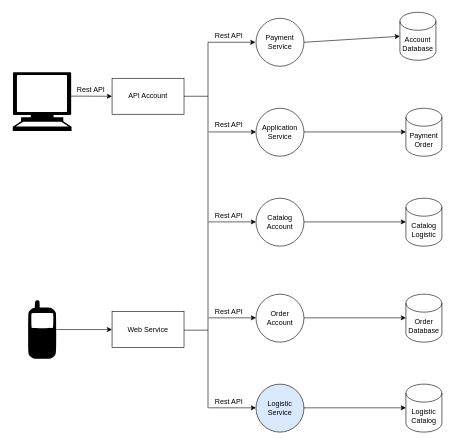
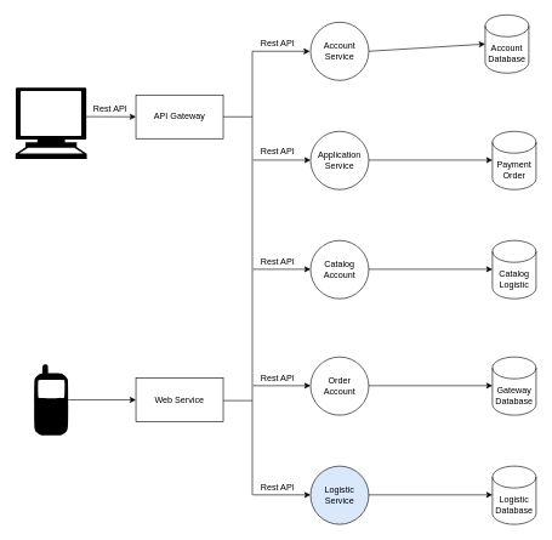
  <mxCell id="0" />
  <mxCell id="1" parent="0" />
  <mxCell id="2" value="" style="shape=mxgraph.signs.tech.computer;html=1;pointerEvents=1;fillColor=#000000;strokeColor=none;verticalLabelPosition=bottom;verticalAlign=top;align=center;" vertex="1" parent="1"><mxGeometry x="20.5" y="120" width="98" height="98" as="geometry" /></mxCell>
  <mxCell id="3" value="" style="shape=mxgraph.signs.tech.cell_phone;html=1;pointerEvents=1;fillColor=#000000;strokeColor=none;verticalLabelPosition=bottom;verticalAlign=top;align=center;" vertex="1" parent="1"><mxGeometry x="46" y="500" width="47" height="98" as="geometry" /></mxCell>
- <mxCell id="4" value="API Account" style="rounded=0;whiteSpace=wrap;html=1;" vertex="1" parent="1"><mxGeometry x="186" y="130" width="120" height="60" as="geometry" /></mxCell>
+ <mxCell id="4" value="API Gateway" style="rounded=0;whiteSpace=wrap;html=1;" vertex="1" parent="1"><mxGeometry x="186" y="130" width="120" height="60" as="geometry" /></mxCell>
  <mxCell id="5" value="Web Service" style="rounded=0;whiteSpace=wrap;html=1;" vertex="1" parent="1"><mxGeometry x="186" y="519" width="120" height="60" as="geometry" /></mxCell>
  <mxCell id="6" value="" style="endArrow=classic;html=1;entryX=0;entryY=0.5;entryDx=0;entryDy=0;exitX=0.974;exitY=0.406;exitDx=0;exitDy=0;exitPerimeter=0;" edge="1" parent="1" source="2" target="4"><mxGeometry width="50" height="50" relative="1" as="geometry"><mxPoint x="124" y="160" as="sourcePoint" /><mxPoint x="214" y="160" as="targetPoint" /></mxGeometry></mxCell>
  <mxCell id="7" value="" style="endArrow=classic;html=1;entryX=0;entryY=0.5;entryDx=0;entryDy=0;exitX=1;exitY=0.5;exitDx=0;exitDy=0;exitPerimeter=0;" edge="1" parent="1" source="3" target="5"><mxGeometry width="50" height="50" relative="1" as="geometry"><mxPoint x="93" y="400" as="sourcePoint" /><mxPoint x="143" y="350" as="targetPoint" /><Array as="points" /></mxGeometry></mxCell>
- <mxCell id="8" value="Payment Service" style="ellipse;whiteSpace=wrap;html=1;aspect=fixed;" vertex="1" parent="1"><mxGeometry x="426" y="30" width="80" height="80" as="geometry" /></mxCell>
+ <mxCell id="8" value="Account Service" style="ellipse;whiteSpace=wrap;html=1;aspect=fixed;" vertex="1" parent="1"><mxGeometry x="426" y="30" width="80" height="80" as="geometry" /></mxCell>
  <mxCell id="9" value="Catalog Account" style="ellipse;whiteSpace=wrap;html=1;aspect=fixed;" vertex="1" parent="1"><mxGeometry x="426" y="330" width="80" height="80" as="geometry" /></mxCell>
  <mxCell id="10" value="Logistic&lt;br&gt;Service" style="ellipse;whiteSpace=wrap;html=1;aspect=fixed;fillColor=#dae8fc;" vertex="1" parent="1"><mxGeometry x="426" y="640" width="80" height="80" as="geometry" /></mxCell>
  <mxCell id="11" value="Order&lt;br&gt;Account" style="ellipse;whiteSpace=wrap;html=1;aspect=fixed;" vertex="1" parent="1"><mxGeometry x="426" y="490" width="80" height="80" as="geometry" /></mxCell>
  <mxCell id="12" value="Application Service" style="ellipse;whiteSpace=wrap;html=1;aspect=fixed;" vertex="1" parent="1"><mxGeometry x="426" y="180" width="80" height="80" as="geometry" /></mxCell>
  <mxCell id="13" value="" style="endArrow=classic;html=1;" edge="1" parent="1"><mxGeometry width="50" height="50" relative="1" as="geometry"><mxPoint x="346" y="70" as="sourcePoint" /><mxPoint x="425" y="70" as="targetPoint" /></mxGeometry></mxCell>
  <mxCell id="14" value="" style="endArrow=classic;html=1;" edge="1" parent="1"><mxGeometry width="50" height="50" relative="1" as="geometry"><mxPoint x="347" y="219.5" as="sourcePoint" /><mxPoint x="426" y="219.5" as="targetPoint" /></mxGeometry></mxCell>
  <mxCell id="15" value="" style="endArrow=classic;html=1;" edge="1" parent="1"><mxGeometry width="50" height="50" relative="1" as="geometry"><mxPoint x="347" y="369.5" as="sourcePoint" /><mxPoint x="426" y="369.5" as="targetPoint" /></mxGeometry></mxCell>
  <mxCell id="16" value="" style="endArrow=classic;html=1;" edge="1" parent="1"><mxGeometry width="50" height="50" relative="1" as="geometry"><mxPoint x="347" y="529.5" as="sourcePoint" /><mxPoint x="426" y="529.5" as="targetPoint" /></mxGeometry></mxCell>
  <mxCell id="17" value="" style="endArrow=classic;html=1;" edge="1" parent="1"><mxGeometry width="50" height="50" relative="1" as="geometry"><mxPoint x="347" y="679.5" as="sourcePoint" /><mxPoint x="426" y="679.5" as="targetPoint" /></mxGeometry></mxCell>
  <mxCell id="18" value="" style="endArrow=none;html=1;" edge="1" parent="1"><mxGeometry width="50" height="50" relative="1" as="geometry"><mxPoint x="346" y="70" as="sourcePoint" /><mxPoint x="346" y="680" as="targetPoint" /></mxGeometry></mxCell>
  <mxCell id="19" value="" style="endArrow=none;html=1;" edge="1" parent="1"><mxGeometry width="50" height="50" relative="1" as="geometry"><mxPoint x="306" y="160" as="sourcePoint" /><mxPoint x="346" y="160" as="targetPoint" /></mxGeometry></mxCell>
  <mxCell id="20" value="" style="endArrow=none;html=1;" edge="1" parent="1"><mxGeometry width="50" height="50" relative="1" as="geometry"><mxPoint x="306" y="550" as="sourcePoint" /><mxPoint x="346" y="550" as="targetPoint" /></mxGeometry></mxCell>
  <mxCell id="21" value="Account&lt;br&gt;Database" style="shape=cylinder3;whiteSpace=wrap;html=1;boundedLbl=1;backgroundOutline=1;size=15;" vertex="1" parent="1"><mxGeometry x="666" y="20" width="60" height="80" as="geometry" /></mxCell>
  <mxCell id="22" value="Payment&lt;br&gt;Order" style="shape=cylinder3;whiteSpace=wrap;html=1;boundedLbl=1;backgroundOutline=1;size=15;" vertex="1" parent="1"><mxGeometry x="676" y="180" width="60" height="80" as="geometry" /></mxCell>
  <mxCell id="23" value="Catalog Logistic" style="shape=cylinder3;whiteSpace=wrap;html=1;boundedLbl=1;backgroundOutline=1;size=15;" vertex="1" parent="1"><mxGeometry x="676" y="330" width="60" height="80" as="geometry" /></mxCell>
- <mxCell id="24" value="Order&lt;br&gt;Database" style="shape=cylinder3;whiteSpace=wrap;html=1;boundedLbl=1;backgroundOutline=1;size=15;" vertex="1" parent="1"><mxGeometry x="676" y="490" width="60" height="80" as="geometry" /></mxCell>
- <mxCell id="25" value="Logistic&lt;br&gt;Catalog" style="shape=cylinder3;whiteSpace=wrap;html=1;boundedLbl=1;backgroundOutline=1;size=15;" vertex="1" parent="1"><mxGeometry x="676" y="640" width="60" height="80" as="geometry" /></mxCell>
+ <mxCell id="24" value="Gateway&lt;br&gt;Database" style="shape=cylinder3;whiteSpace=wrap;html=1;boundedLbl=1;backgroundOutline=1;size=15;" vertex="1" parent="1"><mxGeometry x="676" y="490" width="60" height="80" as="geometry" /></mxCell>
+ <mxCell id="25" value="Logistic&lt;br&gt;Database" style="shape=cylinder3;whiteSpace=wrap;html=1;boundedLbl=1;backgroundOutline=1;size=15;" vertex="1" parent="1"><mxGeometry x="676" y="640" width="60" height="80" as="geometry" /></mxCell>
  <mxCell id="26" value="" style="endArrow=classic;html=1;entryX=0;entryY=0.5;entryDx=0;entryDy=0;entryPerimeter=0;" edge="1" parent="1" target="21"><mxGeometry width="50" height="50" relative="1" as="geometry"><mxPoint x="506" y="70" as="sourcePoint" /><mxPoint x="556" y="20" as="targetPoint" /></mxGeometry></mxCell>
  <mxCell id="27" value="" style="endArrow=classic;html=1;entryX=0;entryY=0.5;entryDx=0;entryDy=0;entryPerimeter=0;" edge="1" parent="1"><mxGeometry width="50" height="50" relative="1" as="geometry"><mxPoint x="506" y="219.5" as="sourcePoint" /><mxPoint x="676" y="219.5" as="targetPoint" /></mxGeometry></mxCell>
  <mxCell id="28" value="" style="endArrow=classic;html=1;entryX=0;entryY=0.5;entryDx=0;entryDy=0;entryPerimeter=0;" edge="1" parent="1"><mxGeometry width="50" height="50" relative="1" as="geometry"><mxPoint x="506" y="369.5" as="sourcePoint" /><mxPoint x="676" y="369.5" as="targetPoint" /></mxGeometry></mxCell>
  <mxCell id="29" value="" style="endArrow=classic;html=1;entryX=0;entryY=0.5;entryDx=0;entryDy=0;entryPerimeter=0;" edge="1" parent="1"><mxGeometry width="50" height="50" relative="1" as="geometry"><mxPoint x="506" y="529.5" as="sourcePoint" /><mxPoint x="676" y="529.5" as="targetPoint" /></mxGeometry></mxCell>
  <mxCell id="30" value="" style="endArrow=classic;html=1;entryX=0;entryY=0.5;entryDx=0;entryDy=0;entryPerimeter=0;" edge="1" parent="1"><mxGeometry width="50" height="50" relative="1" as="geometry"><mxPoint x="506" y="679.5" as="sourcePoint" /><mxPoint x="676" y="679.5" as="targetPoint" /></mxGeometry></mxCell>
  <mxCell id="31" value="Rest API" style="text;html=1;strokeColor=none;fillColor=none;align=center;verticalAlign=middle;whiteSpace=wrap;rounded=0;" vertex="1" parent="1"><mxGeometry x="126" y="140" width="50" height="20" as="geometry" /></mxCell>
  <mxCell id="32" value="Rest API" style="text;html=1;strokeColor=none;fillColor=none;align=center;verticalAlign=middle;whiteSpace=wrap;rounded=0;" vertex="1" parent="1"><mxGeometry x="356" y="50" width="50" height="20" as="geometry" /></mxCell>
  <mxCell id="33" value="Rest API" style="text;html=1;strokeColor=none;fillColor=none;align=center;verticalAlign=middle;whiteSpace=wrap;rounded=0;" vertex="1" parent="1"><mxGeometry x="356" y="198" width="50" height="20" as="geometry" /></mxCell>
  <mxCell id="34" value="Rest API" style="text;html=1;strokeColor=none;fillColor=none;align=center;verticalAlign=middle;whiteSpace=wrap;rounded=0;" vertex="1" parent="1"><mxGeometry x="356" y="350" width="50" height="20" as="geometry" /></mxCell>
  <mxCell id="35" value="Rest API" style="text;html=1;strokeColor=none;fillColor=none;align=center;verticalAlign=middle;whiteSpace=wrap;rounded=0;" vertex="1" parent="1"><mxGeometry x="356" y="510" width="50" height="20" as="geometry" /></mxCell>
  <mxCell id="36" value="Rest API" style="text;html=1;strokeColor=none;fillColor=none;align=center;verticalAlign=middle;whiteSpace=wrap;rounded=0;" vertex="1" parent="1"><mxGeometry x="356" y="660" width="50" height="20" as="geometry" /></mxCell>
